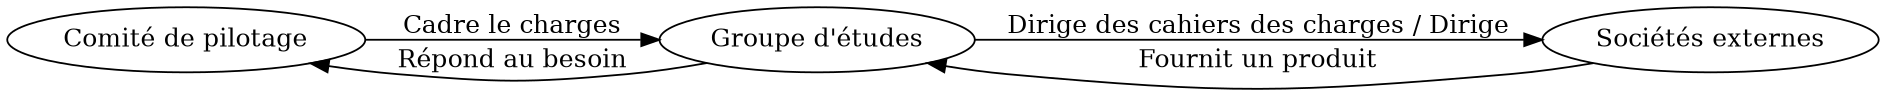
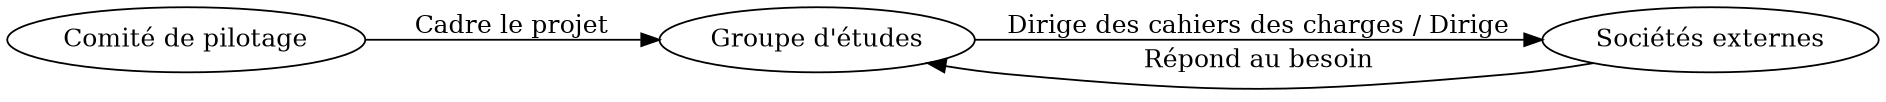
  digraph {
    rankdir=LR
    n1 [label="Comité de pilotage"]
    n2 [label="Groupe d'études"]
    n3 [label="Sociétés externes"]
-   n1 -> n2 [label="Cadre le charges"]
-   n2 -> n1 [label="Répond au besoin"]
+   n1 -> n2 [label="Cadre le projet"]
    n2 -> n3 [label="Dirige des cahiers des charges / Dirige"]
-   n3 -> n2 [label="Fournit un produit"]
+   n3 -> n2 [label="Répond au besoin"]
  }
